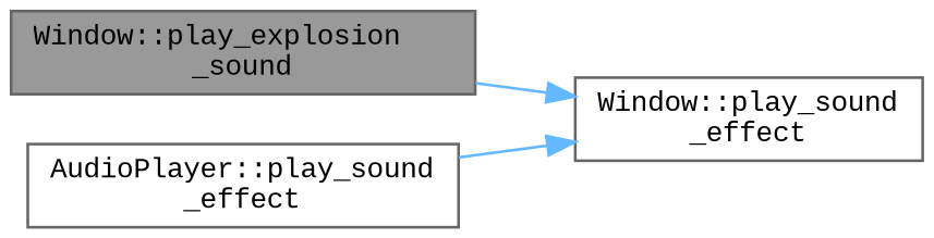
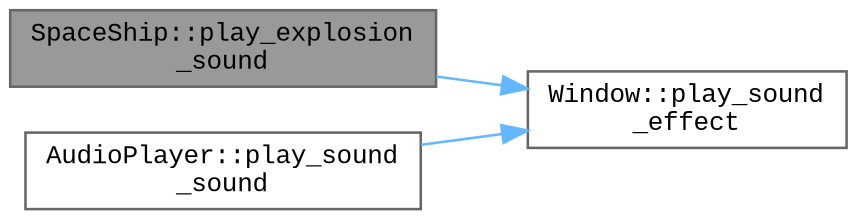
  digraph {
    fontname="Liberation Mono"
    rankdir=LR
    node [color=grey40 fillcolor=white fontname="Liberation Mono" fontsize=10 shape=box style=filled]
    edge [color=steelblue1 fontname="Liberation Mono" fontsize=10 labelfontname=Helvetica labelfontsize=10 style=solid]
-   n1 [color=gray40 fillcolor=grey60 fontcolor=black height=0.2 label="Window::play_explosion\l_sound" width=0.4]
+   n1 [color=gray40 fillcolor=grey60 fontcolor=black height=0.2 label="SpaceShip::play_explosion\l_sound" width=0.4]
    n2 [height=0.2 label="Window::play_sound\l_effect" width=0.4]
-   n3 [height=0.2 label="AudioPlayer::play_sound\l_effect" width=0.4]
+   n3 [height=0.2 label="AudioPlayer::play_sound\l_sound" width=0.4]
    n1 -> n2
    n3 -> n2
  }
